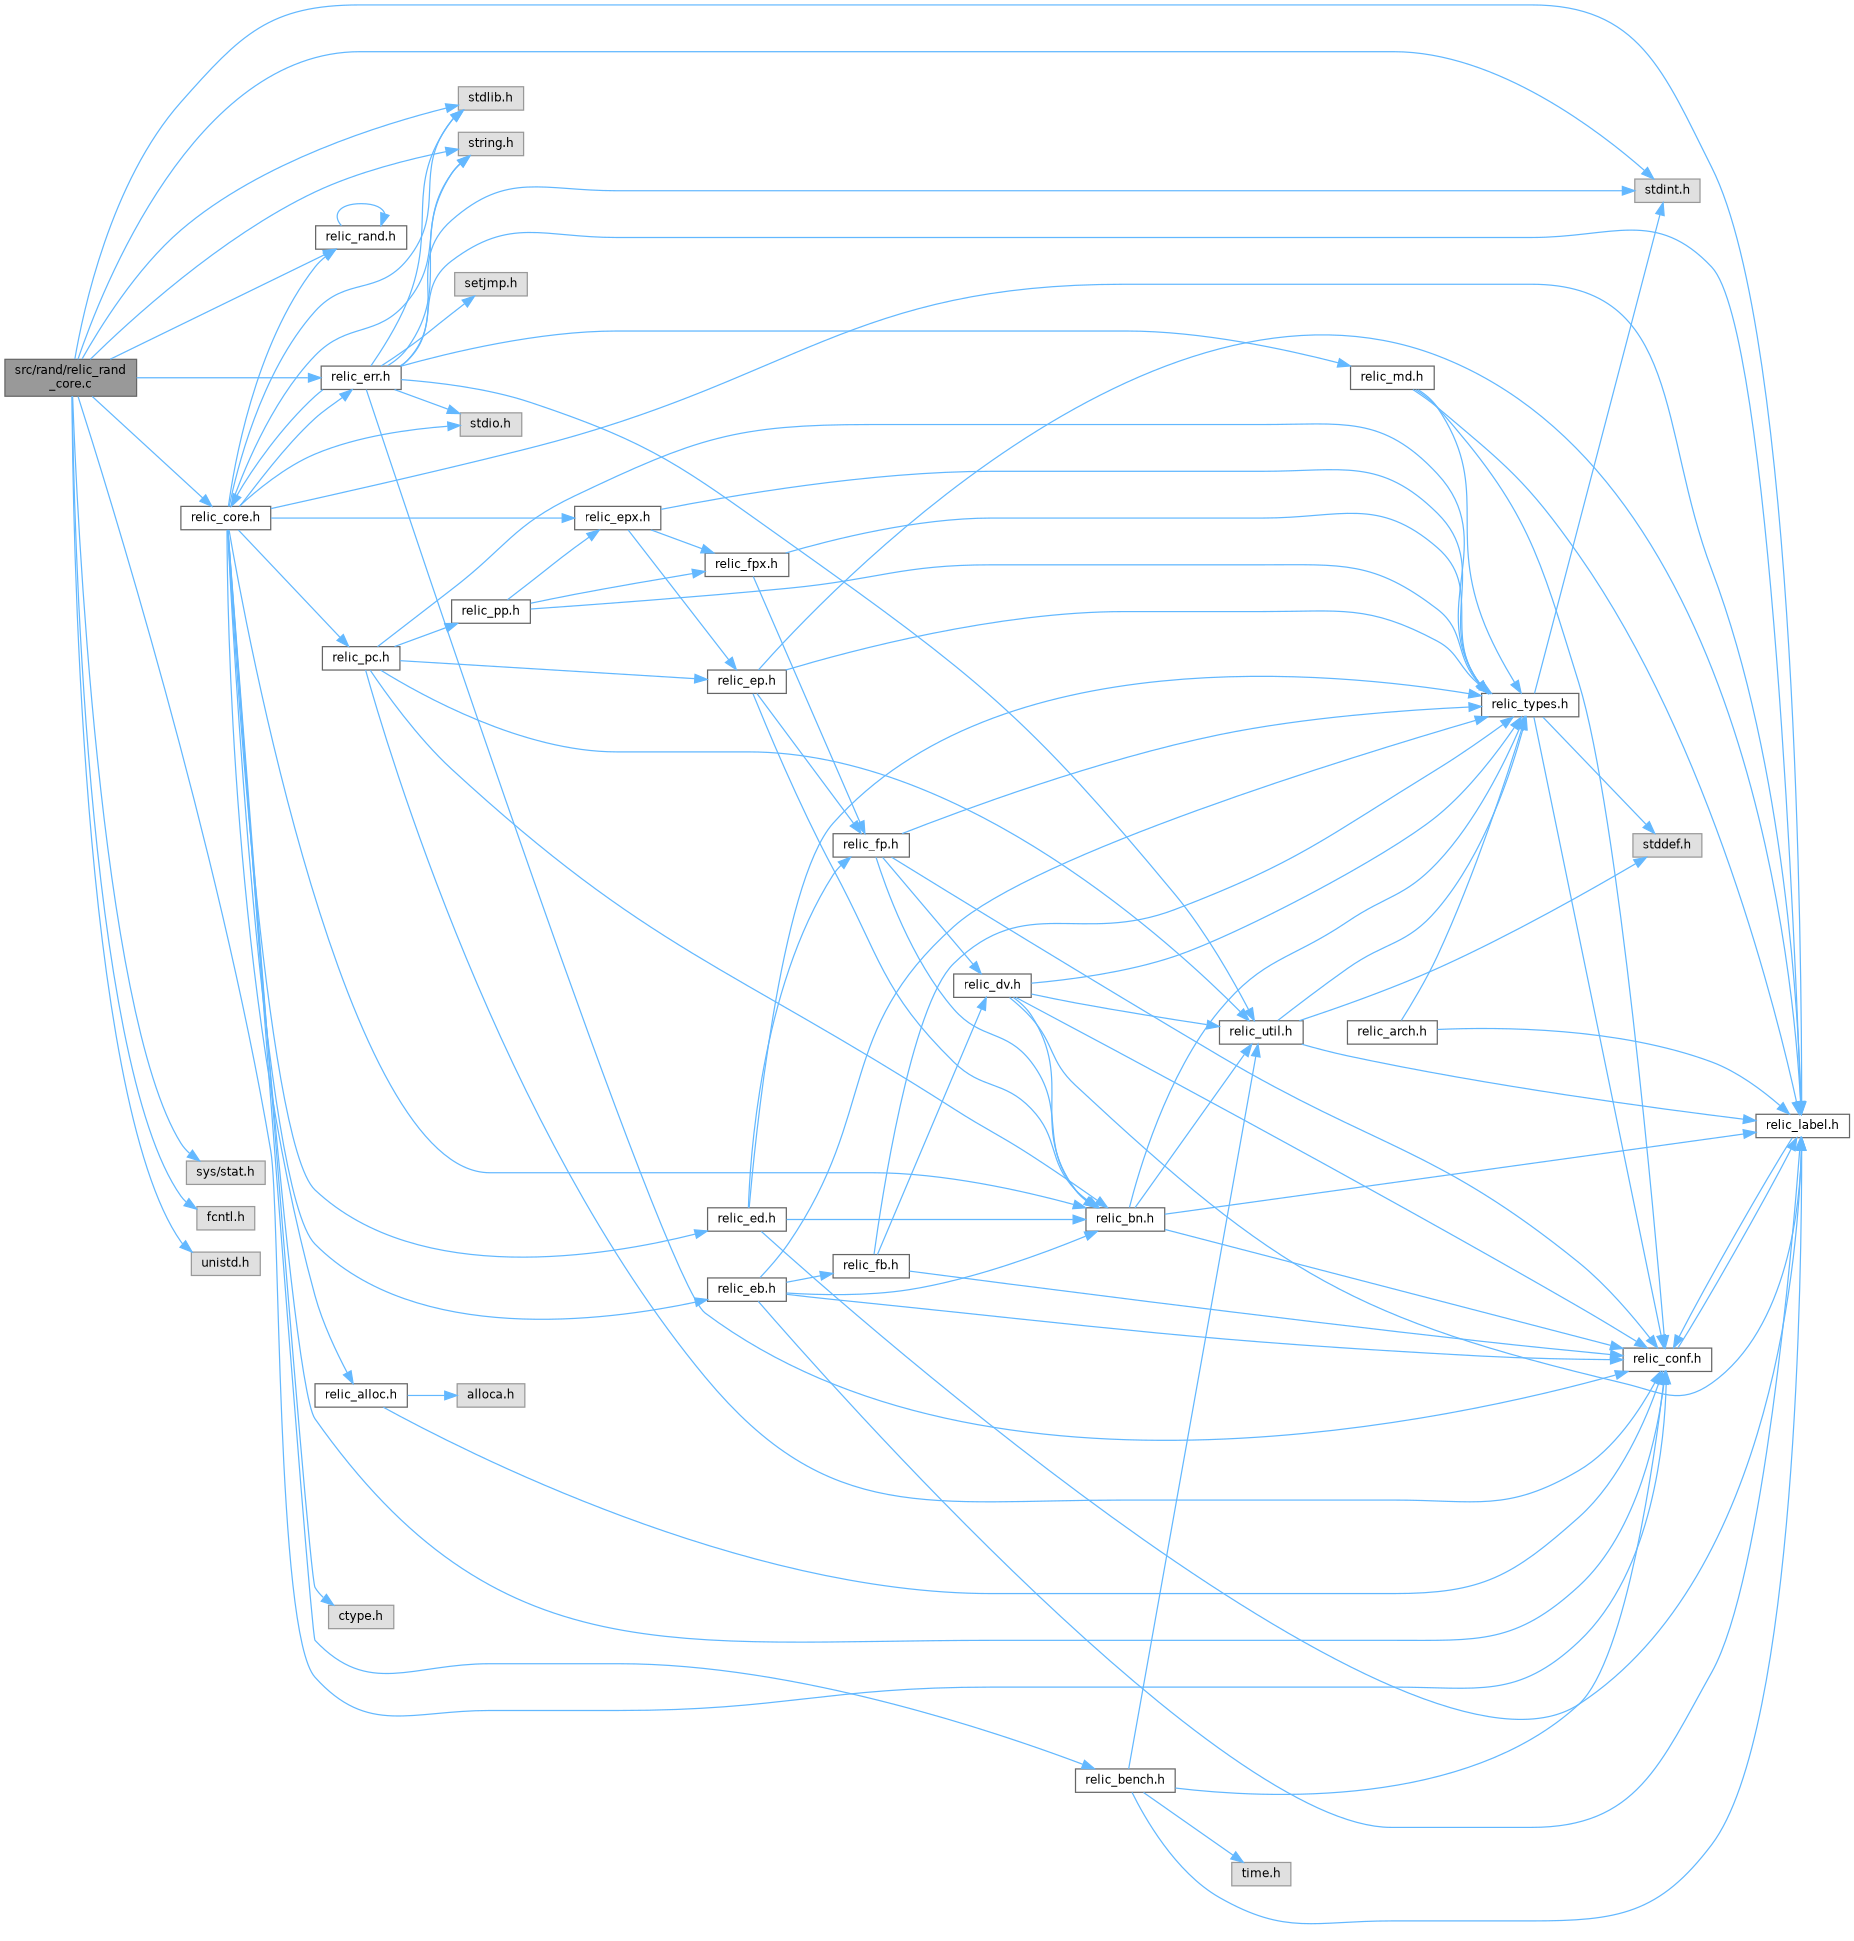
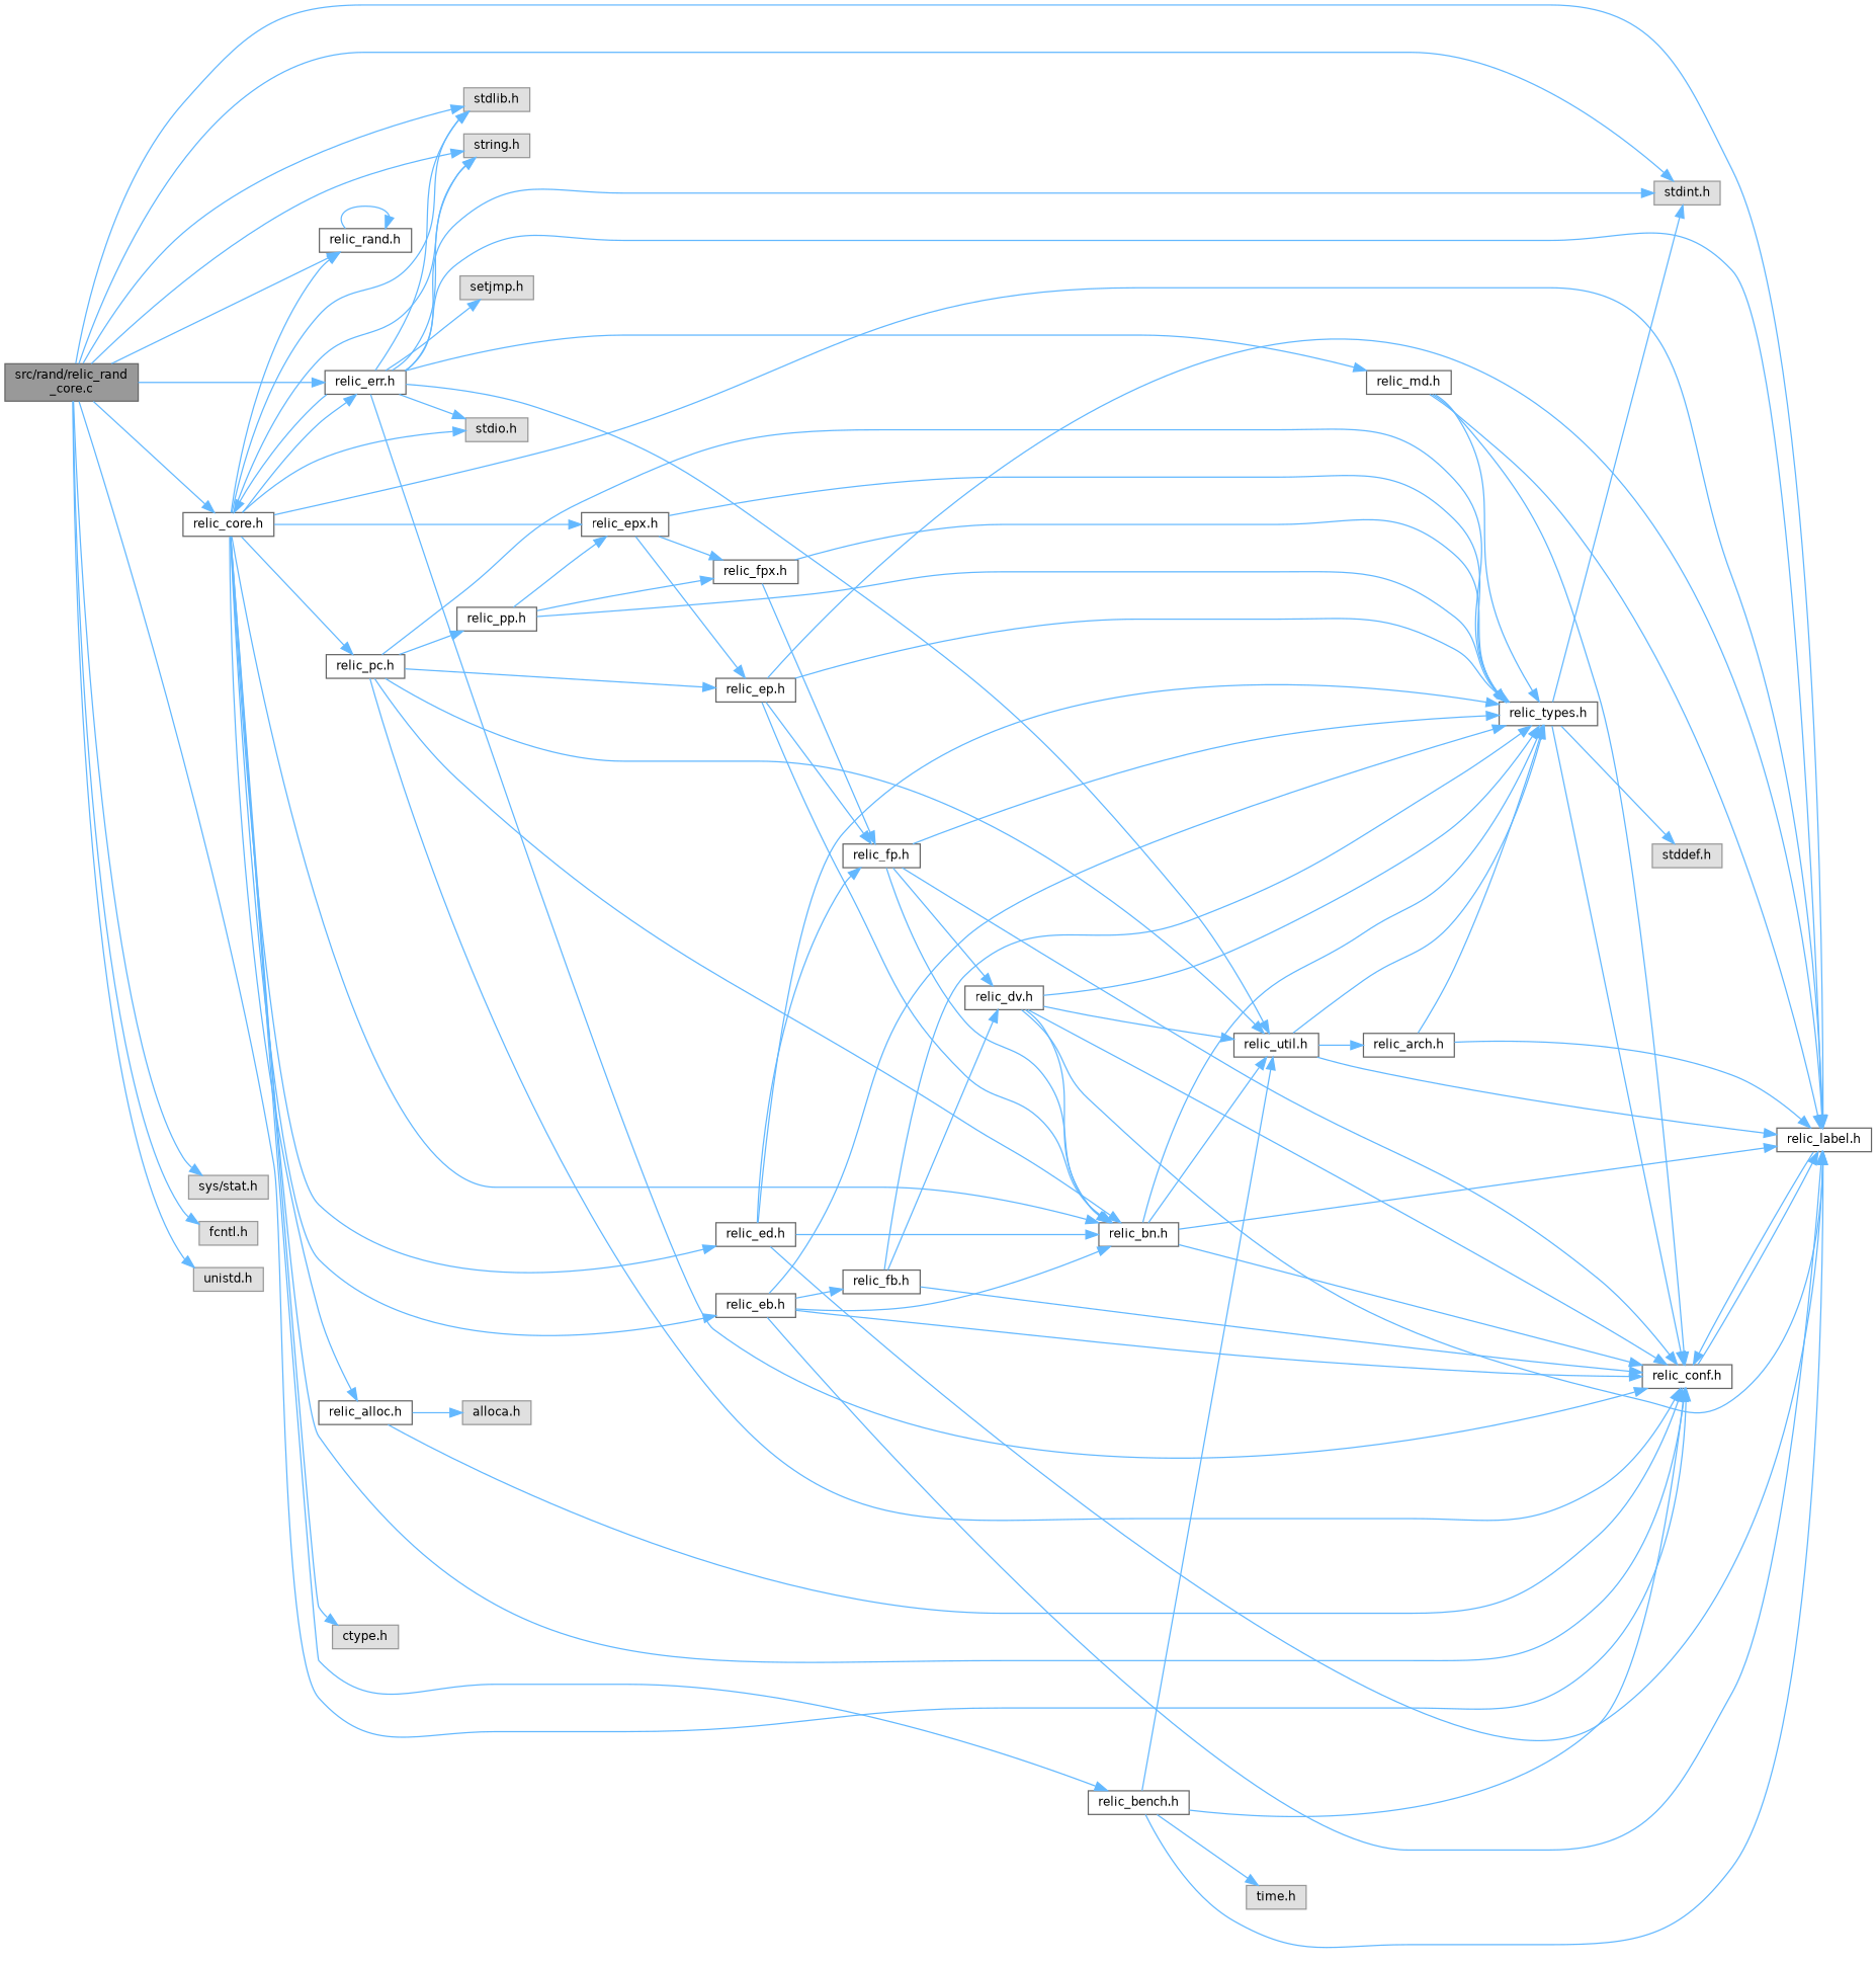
  digraph {
    rankdir=LR
    node [color=grey40 fillcolor=white fontname=Helvetica fontsize=10 shape=box style=filled]
    edge [color=steelblue1 fontname=Helvetica fontsize=10 labelfontname=Helvetica labelfontsize=10 style=solid]
    n1 [color=gray40 fillcolor=grey60 fontcolor=black height=0.2 label="src/rand/relic_rand\l_core.c" width=0.4]
    n2 [color=grey60 fillcolor="#E0E0E0" height=0.2 label="stdlib.h" width=0.4]
    n3 [color=grey60 fillcolor="#E0E0E0" height=0.2 label="stdint.h" width=0.4]
    n4 [color=grey60 fillcolor="#E0E0E0" height=0.2 label="string.h" width=0.4]
    n5 [height=0.2 label="relic_conf.h" width=0.4]
    n6 [height=0.2 label="relic_label.h" width=0.4]
    n7 [height=0.2 label="relic_core.h" width=0.4]
    n8 [height=0.2 label="relic_err.h" width=0.4]
    n9 [height=0.2 label="relic_rand.h" width=0.4]
    n10 [color=grey60 fillcolor="#E0E0E0" height=0.2 label="sys/stat.h" width=0.4]
    n11 [color=grey60 fillcolor="#E0E0E0" height=0.2 label="fcntl.h" width=0.4]
    n12 [color=grey60 fillcolor="#E0E0E0" height=0.2 label="unistd.h" width=0.4]
    n13 [color=grey60 fillcolor="#E0E0E0" height=0.2 label="stdio.h" width=0.4]
    n14 [color=grey60 fillcolor="#E0E0E0" height=0.2 label="ctype.h" width=0.4]
    n15 [height=0.2 label="relic_bn.h" width=0.4]
    n16 [height=0.2 label="relic_eb.h" width=0.4]
    n17 [height=0.2 label="relic_epx.h" width=0.4]
    n18 [height=0.2 label="relic_ed.h" width=0.4]
    n19 [height=0.2 label="relic_pc.h" width=0.4]
    n20 [height=0.2 label="relic_bench.h" width=0.4]
    n21 [height=0.2 label="relic_alloc.h" width=0.4]
    n22 [height=0.2 label="relic_md.h" width=0.4]
    n23 [height=0.2 label="relic_util.h" width=0.4]
    n24 [color=grey60 fillcolor="#E0E0E0" height=0.2 label="setjmp.h" width=0.4]
    n25 [height=0.2 label="relic_types.h" width=0.4]
    n26 [height=0.2 label="relic_fb.h" width=0.4]
    n27 [height=0.2 label="relic_fpx.h" width=0.4]
    n28 [height=0.2 label="relic_ep.h" width=0.4]
    n29 [height=0.2 label="relic_fp.h" width=0.4]
    n30 [height=0.2 label="relic_pp.h" width=0.4]
    n31 [color=grey60 fillcolor="#E0E0E0" height=0.2 label="time.h" width=0.4]
    n32 [color=grey60 fillcolor="#E0E0E0" height=0.2 label="alloca.h" width=0.4]
    n33 [height=0.2 label="relic_arch.h" width=0.4]
    n34 [color=grey60 fillcolor="#E0E0E0" height=0.2 label="stddef.h" width=0.4]
    n35 [height=0.2 label="relic_dv.h" width=0.4]
    n1 -> n2
    n1 -> n3
    n1 -> n4
    n1 -> n5
    n1 -> n6
    n1 -> n7
    n1 -> n8
    n1 -> n9
    n1 -> n10
    n1 -> n11
    n1 -> n12
    n5 -> n6
    n6 -> n5
    n7 -> n2
    n7 -> n4
    n7 -> n5
    n7 -> n6
    n7 -> n8
    n7 -> n9
    n7 -> n13
    n7 -> n14
    n7 -> n15
    n7 -> n16
    n7 -> n17
    n7 -> n18
    n7 -> n19
    n7 -> n20
    n7 -> n21
    n8 -> n2
    n8 -> n3
    n8 -> n4
    n8 -> n5
    n8 -> n6
    n8 -> n7
    n8 -> n13
    n8 -> n22
    n8 -> n23
    n8 -> n24
    n9 -> n9
    n15 -> n5
    n15 -> n6
    n15 -> n23
    n15 -> n25
    n16 -> n5
    n16 -> n6
    n16 -> n15
    n16 -> n25
    n16 -> n26
    n17 -> n25
    n17 -> n27
    n17 -> n28
    n18 -> n6
    n18 -> n15
    n18 -> n25
    n18 -> n29
    n19 -> n5
    n19 -> n15
    n19 -> n23
    n19 -> n25
    n19 -> n28
    n19 -> n30
    n20 -> n5
    n20 -> n6
    n20 -> n23
    n20 -> n31
    n21 -> n5
    n21 -> n32
    n22 -> n5
    n22 -> n6
    n22 -> n25
    n23 -> n6
    n23 -> n25
-   n23 -> n34
+   n23 -> n33
    n25 -> n3
    n25 -> n5
    n25 -> n34
    n26 -> n5
    n26 -> n25
    n26 -> n35
    n27 -> n25
    n27 -> n29
    n28 -> n6
    n28 -> n15
    n28 -> n25
    n28 -> n29
    n29 -> n5
    n29 -> n15
    n29 -> n25
    n29 -> n35
    n30 -> n17
    n30 -> n25
    n30 -> n27
    n33 -> n6
    n33 -> n25
    n35 -> n5
    n35 -> n6
    n35 -> n15
    n35 -> n23
    n35 -> n25
  }
